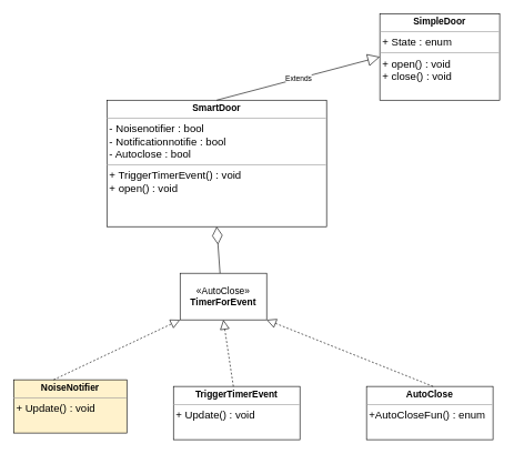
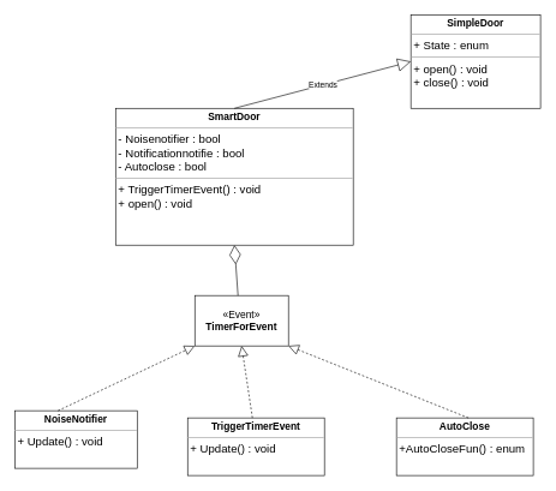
  <mxCell id="0" />
  <mxCell id="1" parent="0" />
  <mxCell id="2" value="&lt;p style=&quot;margin:0px;margin-top:4px;text-align:center;&quot;&gt;&lt;b&gt;&lt;font style=&quot;font-size: 14px;&quot;&gt;SimpleDoor&lt;/font&gt;&lt;/b&gt;&lt;/p&gt;&lt;hr size=&quot;1&quot;&gt;&lt;p style=&quot;margin:0px;margin-left:4px;&quot;&gt;&lt;font size=&quot;3&quot;&gt;+ State : enum&lt;/font&gt;&lt;/p&gt;&lt;hr size=&quot;1&quot;&gt;&lt;p style=&quot;margin:0px;margin-left:4px;&quot;&gt;&lt;font size=&quot;3&quot;&gt;+ open() : void&lt;/font&gt;&lt;/p&gt;&lt;p style=&quot;margin:0px;margin-left:4px;&quot;&gt;&lt;font size=&quot;3&quot;&gt;+ close() : void&lt;/font&gt;&lt;/p&gt;" style="verticalAlign=top;align=left;overflow=fill;fontSize=12;fontFamily=Helvetica;html=1;whiteSpace=wrap;" parent="1" vertex="1"><mxGeometry x="570" y="20" width="180" height="130" as="geometry" /></mxCell>
  <mxCell id="3" value="&lt;p style=&quot;margin:0px;margin-top:4px;text-align:center;&quot;&gt;&lt;b&gt;&lt;font style=&quot;font-size: 14px;&quot;&gt;SmartDoor&lt;/font&gt;&lt;/b&gt;&lt;/p&gt;&lt;hr size=&quot;1&quot;&gt;&lt;p style=&quot;margin:0px;margin-left:4px;&quot;&gt;&lt;font size=&quot;3&quot;&gt;&lt;span style=&quot;background-color: initial;&quot;&gt;- Noisenotifier : bool&lt;/span&gt;&lt;br&gt;&lt;/font&gt;&lt;/p&gt;&lt;p style=&quot;margin:0px;margin-left:4px;&quot;&gt;&lt;font size=&quot;3&quot;&gt;- Notificationnotifie : bool&lt;br&gt;- Autoclose : bool&lt;/font&gt;&lt;/p&gt;&lt;hr size=&quot;1&quot;&gt;&lt;p style=&quot;margin:0px;margin-left:4px;&quot;&gt;&lt;font size=&quot;3&quot;&gt;+ TriggerTimerEvent() : void&lt;/font&gt;&lt;/p&gt;&lt;p style=&quot;margin:0px;margin-left:4px;&quot;&gt;&lt;font size=&quot;3&quot;&gt;+ open() : void&lt;/font&gt;&lt;/p&gt;" style="verticalAlign=top;align=left;overflow=fill;fontSize=12;fontFamily=Helvetica;html=1;whiteSpace=wrap;" parent="1" vertex="1"><mxGeometry x="160" y="150" width="330" height="190" as="geometry" /></mxCell>
- <mxCell id="4" value="&lt;p style=&quot;margin:0px;margin-top:4px;text-align:center;&quot;&gt;&lt;b&gt;&lt;font style=&quot;font-size: 14px;&quot;&gt;NoiseNotifier&lt;/font&gt;&lt;/b&gt;&lt;/p&gt;&lt;hr size=&quot;1&quot;&gt;&lt;p style=&quot;margin:0px;margin-left:4px;&quot;&gt;&lt;font size=&quot;3&quot;&gt;+ Update() : void&lt;/font&gt;&lt;/p&gt;" style="verticalAlign=top;align=left;overflow=fill;fontSize=12;fontFamily=Helvetica;html=1;whiteSpace=wrap;fillColor=#fff2cc;" parent="1" vertex="1"><mxGeometry x="20" y="570" width="170" height="80" as="geometry" /></mxCell>
+ <mxCell id="4" value="&lt;p style=&quot;margin:0px;margin-top:4px;text-align:center;&quot;&gt;&lt;b&gt;&lt;font style=&quot;font-size: 14px;&quot;&gt;NoiseNotifier&lt;/font&gt;&lt;/b&gt;&lt;/p&gt;&lt;hr size=&quot;1&quot;&gt;&lt;p style=&quot;margin:0px;margin-left:4px;&quot;&gt;&lt;font size=&quot;3&quot;&gt;+ Update() : void&lt;/font&gt;&lt;/p&gt;" style="verticalAlign=top;align=left;overflow=fill;fontSize=12;fontFamily=Helvetica;html=1;whiteSpace=wrap;" parent="1" vertex="1"><mxGeometry x="20" y="570" width="170" height="80" as="geometry" /></mxCell>
  <mxCell id="5" value="&lt;p style=&quot;margin:0px;margin-top:4px;text-align:center;&quot;&gt;&lt;b&gt;&lt;font style=&quot;font-size: 14px;&quot;&gt;TriggerTimerEvent&lt;/font&gt;&lt;/b&gt;&lt;/p&gt;&lt;hr size=&quot;1&quot;&gt;&lt;p style=&quot;margin:0px;margin-left:4px;&quot;&gt;&lt;font size=&quot;3&quot;&gt;+ Update() : void&lt;/font&gt;&lt;/p&gt;" style="verticalAlign=top;align=left;overflow=fill;fontSize=12;fontFamily=Helvetica;html=1;whiteSpace=wrap;" parent="1" vertex="1"><mxGeometry x="260" y="580" width="190" height="80" as="geometry" /></mxCell>
  <mxCell id="6" value="&lt;p style=&quot;margin:0px;margin-top:4px;text-align:center;&quot;&gt;&lt;b&gt;&lt;font style=&quot;font-size: 14px;&quot;&gt;AutoClose&lt;/font&gt;&lt;/b&gt;&lt;/p&gt;&lt;hr size=&quot;1&quot;&gt;&lt;p style=&quot;margin:0px;margin-left:4px;&quot;&gt;&lt;font size=&quot;3&quot;&gt;+AutoCloseFun() : enum&lt;/font&gt;&lt;/p&gt;" style="verticalAlign=top;align=left;overflow=fill;fontSize=12;fontFamily=Helvetica;html=1;whiteSpace=wrap;" parent="1" vertex="1"><mxGeometry x="550" y="580" width="190" height="80" as="geometry" /></mxCell>
  <mxCell id="7" value="Extends" style="endArrow=block;endSize=16;endFill=0;html=1;rounded=0;exitX=0.5;exitY=0;exitDx=0;exitDy=0;entryX=0;entryY=0.5;entryDx=0;entryDy=0;" parent="1" source="3" target="2" edge="1"><mxGeometry width="160" relative="1" as="geometry"><mxPoint x="364" y="120" as="sourcePoint" /><mxPoint x="364" y="30" as="targetPoint" /></mxGeometry></mxCell>
- <mxCell id="8" value="&lt;font style=&quot;font-size: 14px;&quot;&gt;«AutoClose»&lt;br&gt;&lt;b&gt;TimerForEvent&lt;/b&gt;&lt;/font&gt;" style="html=1;whiteSpace=wrap;" parent="1" vertex="1"><mxGeometry x="270" y="410" width="130" height="70" as="geometry" /></mxCell>
+ <mxCell id="8" value="&lt;font style=&quot;font-size: 14px;&quot;&gt;«Event»&lt;br&gt;&lt;b&gt;TimerForEvent&lt;/b&gt;&lt;/font&gt;" style="html=1;whiteSpace=wrap;" parent="1" vertex="1"><mxGeometry x="270" y="410" width="130" height="70" as="geometry" /></mxCell>
  <mxCell id="9" value="" style="endArrow=diamondThin;endFill=0;endSize=24;html=1;rounded=0;entryX=0.5;entryY=1;entryDx=0;entryDy=0;" parent="1" target="3" edge="1"><mxGeometry width="160" relative="1" as="geometry"><mxPoint x="330" y="410" as="sourcePoint" /><mxPoint x="490" y="410" as="targetPoint" /></mxGeometry></mxCell>
  <mxCell id="10" value="" style="endArrow=block;dashed=1;endFill=0;endSize=12;html=1;rounded=0;entryX=0;entryY=1;entryDx=0;entryDy=0;" parent="1" target="8" edge="1"><mxGeometry width="160" relative="1" as="geometry"><mxPoint x="80" y="570" as="sourcePoint" /><mxPoint x="240" y="570" as="targetPoint" /></mxGeometry></mxCell>
  <mxCell id="11" value="" style="endArrow=block;dashed=1;endFill=0;endSize=12;html=1;rounded=0;entryX=0.5;entryY=1;entryDx=0;entryDy=0;" parent="1" target="8" edge="1"><mxGeometry width="160" relative="1" as="geometry"><mxPoint x="350" y="580" as="sourcePoint" /><mxPoint x="540" y="490" as="targetPoint" /></mxGeometry></mxCell>
  <mxCell id="12" value="" style="endArrow=block;dashed=1;endFill=0;endSize=12;html=1;rounded=0;entryX=1;entryY=1;entryDx=0;entryDy=0;" parent="1" target="8" edge="1"><mxGeometry width="160" relative="1" as="geometry"><mxPoint x="650" y="580" as="sourcePoint" /><mxPoint x="840" y="490" as="targetPoint" /></mxGeometry></mxCell>
